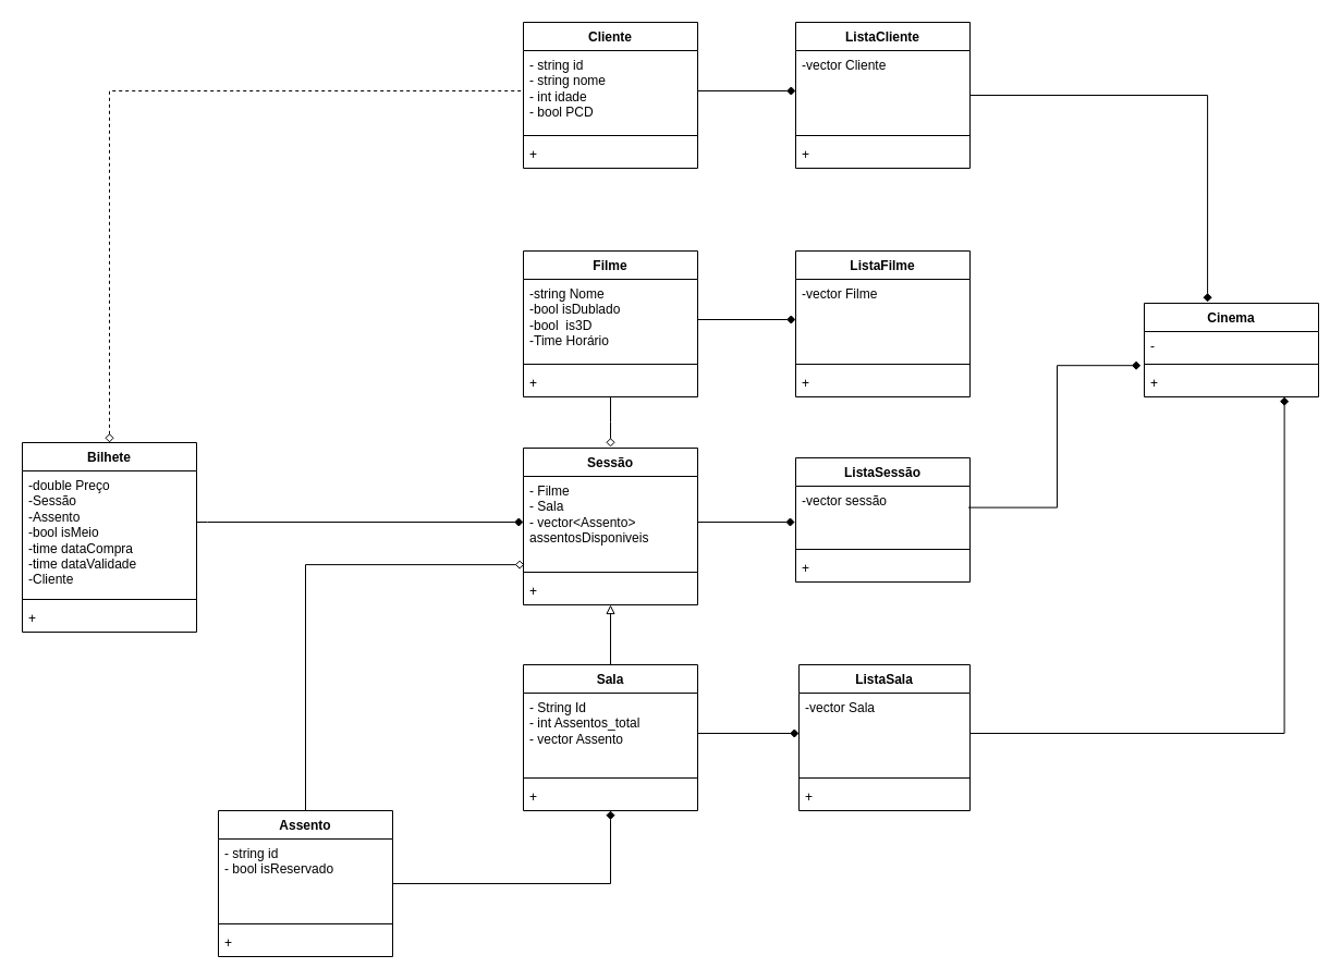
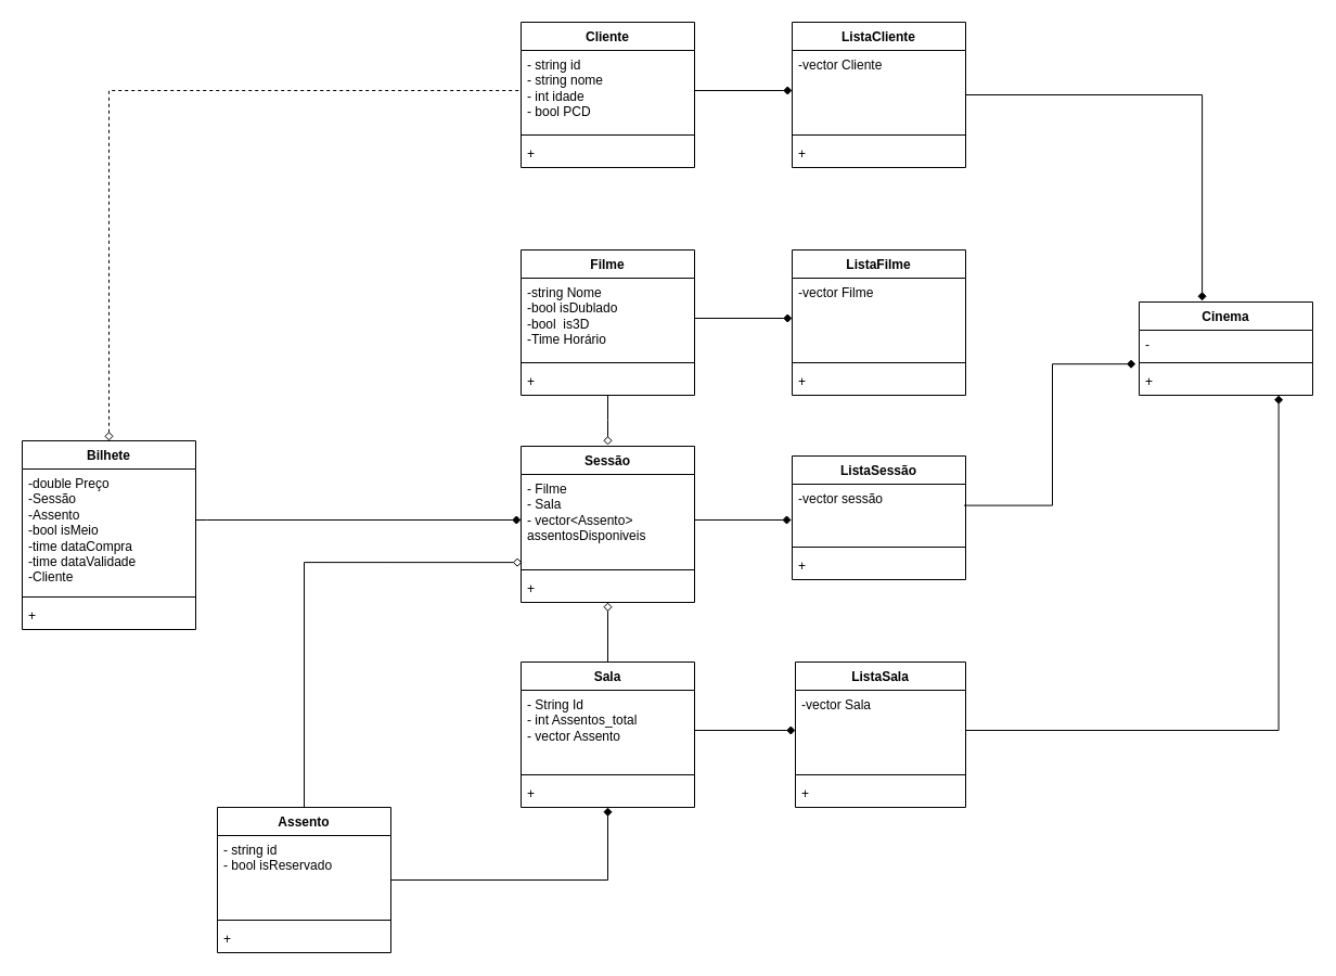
  <mxCell id="0" />
  <mxCell id="1" parent="0" />
  <mxCell id="2" value="Cinema" style="swimlane;fontStyle=1;align=center;verticalAlign=top;childLayout=stackLayout;horizontal=1;startSize=26;horizontalStack=0;resizeParent=1;resizeParentMax=0;resizeLast=0;collapsible=1;marginBottom=0;whiteSpace=wrap;html=1;" parent="1" vertex="1"><mxGeometry x="1050" y="278" width="160" height="86" as="geometry" /></mxCell>
  <mxCell id="3" value="-" style="text;strokeColor=none;fillColor=none;align=left;verticalAlign=top;spacingLeft=4;spacingRight=4;overflow=hidden;rotatable=0;points=[[0,0.5],[1,0.5]];portConstraint=eastwest;whiteSpace=wrap;html=1;" parent="2" vertex="1"><mxGeometry y="26" width="160" height="26" as="geometry" /></mxCell>
  <mxCell id="4" value="" style="line;strokeWidth=1;fillColor=none;align=left;verticalAlign=middle;spacingTop=-1;spacingLeft=3;spacingRight=3;rotatable=0;labelPosition=right;points=[];portConstraint=eastwest;strokeColor=inherit;" parent="2" vertex="1"><mxGeometry y="52" width="160" height="8" as="geometry" /></mxCell>
  <mxCell id="5" value="+" style="text;strokeColor=none;fillColor=none;align=left;verticalAlign=top;spacingLeft=4;spacingRight=4;overflow=hidden;rotatable=0;points=[[0,0.5],[1,0.5]];portConstraint=eastwest;whiteSpace=wrap;html=1;" parent="2" vertex="1"><mxGeometry y="60" width="160" height="26" as="geometry" /></mxCell>
  <mxCell id="6" style="edgeStyle=orthogonalEdgeStyle;rounded=0;orthogonalLoop=1;jettySize=auto;html=1;entryX=0;entryY=0.5;entryDx=0;entryDy=0;endArrow=none;endFill=0;startArrow=diamond;startFill=0;dashed=1;" parent="1" source="7" target="12" edge="1"><mxGeometry relative="1" as="geometry" /></mxCell>
  <mxCell id="7" value="Bilhete" style="swimlane;fontStyle=1;align=center;verticalAlign=top;childLayout=stackLayout;horizontal=1;startSize=26;horizontalStack=0;resizeParent=1;resizeParentMax=0;resizeLast=0;collapsible=1;marginBottom=0;whiteSpace=wrap;html=1;" parent="1" vertex="1"><mxGeometry x="20" y="406" width="160" height="174" as="geometry" /></mxCell>
  <mxCell id="8" value="-double Preço&lt;br&gt;&lt;div&gt;-Sessão&lt;/div&gt;&lt;div&gt;-Assento&lt;br&gt;&lt;/div&gt;&lt;div&gt;-bool isMeio&lt;/div&gt;&lt;div&gt;-time dataCompra&lt;/div&gt;&lt;div&gt;-time dataValidade&lt;br&gt;&lt;/div&gt;&lt;div&gt;-Cliente&lt;br&gt;&lt;/div&gt;" style="text;strokeColor=none;fillColor=none;align=left;verticalAlign=top;spacingLeft=4;spacingRight=4;overflow=hidden;rotatable=0;points=[[0,0.5],[1,0.5]];portConstraint=eastwest;whiteSpace=wrap;html=1;" parent="7" vertex="1"><mxGeometry y="26" width="160" height="114" as="geometry" /></mxCell>
  <mxCell id="9" value="" style="line;strokeWidth=1;fillColor=none;align=left;verticalAlign=middle;spacingTop=-1;spacingLeft=3;spacingRight=3;rotatable=0;labelPosition=right;points=[];portConstraint=eastwest;strokeColor=inherit;" parent="7" vertex="1"><mxGeometry y="140" width="160" height="8" as="geometry" /></mxCell>
  <mxCell id="10" value="+" style="text;strokeColor=none;fillColor=none;align=left;verticalAlign=top;spacingLeft=4;spacingRight=4;overflow=hidden;rotatable=0;points=[[0,0.5],[1,0.5]];portConstraint=eastwest;whiteSpace=wrap;html=1;" parent="7" vertex="1"><mxGeometry y="148" width="160" height="26" as="geometry" /></mxCell>
  <mxCell id="11" value="Cliente" style="swimlane;fontStyle=1;align=center;verticalAlign=top;childLayout=stackLayout;horizontal=1;startSize=26;horizontalStack=0;resizeParent=1;resizeParentMax=0;resizeLast=0;collapsible=1;marginBottom=0;whiteSpace=wrap;html=1;" parent="1" vertex="1"><mxGeometry x="480" y="20" width="160" height="134" as="geometry" /></mxCell>
  <mxCell id="12" value="&lt;div&gt;- string id&lt;/div&gt;&lt;div&gt;- string nome&lt;/div&gt;&lt;div&gt;- int idade&lt;/div&gt;&lt;div&gt;- bool PCD&lt;br&gt;&lt;/div&gt;" style="text;strokeColor=none;fillColor=none;align=left;verticalAlign=top;spacingLeft=4;spacingRight=4;overflow=hidden;rotatable=0;points=[[0,0.5],[1,0.5]];portConstraint=eastwest;whiteSpace=wrap;html=1;" parent="11" vertex="1"><mxGeometry y="26" width="160" height="74" as="geometry" /></mxCell>
  <mxCell id="13" value="" style="line;strokeWidth=1;fillColor=none;align=left;verticalAlign=middle;spacingTop=-1;spacingLeft=3;spacingRight=3;rotatable=0;labelPosition=right;points=[];portConstraint=eastwest;strokeColor=inherit;" parent="11" vertex="1"><mxGeometry y="100" width="160" height="8" as="geometry" /></mxCell>
  <mxCell id="14" value="+" style="text;strokeColor=none;fillColor=none;align=left;verticalAlign=top;spacingLeft=4;spacingRight=4;overflow=hidden;rotatable=0;points=[[0,0.5],[1,0.5]];portConstraint=eastwest;whiteSpace=wrap;html=1;" parent="11" vertex="1"><mxGeometry y="108" width="160" height="26" as="geometry" /></mxCell>
  <mxCell id="15" style="edgeStyle=orthogonalEdgeStyle;rounded=0;orthogonalLoop=1;jettySize=auto;html=1;endArrow=diamond;endFill=0;" parent="1" source="16" edge="1"><mxGeometry relative="1" as="geometry"><mxPoint x="560" y="410" as="targetPoint" /></mxGeometry></mxCell>
  <mxCell id="16" value="Filme" style="swimlane;fontStyle=1;align=center;verticalAlign=top;childLayout=stackLayout;horizontal=1;startSize=26;horizontalStack=0;resizeParent=1;resizeParentMax=0;resizeLast=0;collapsible=1;marginBottom=0;whiteSpace=wrap;html=1;" parent="1" vertex="1"><mxGeometry x="480" y="230" width="160" height="134" as="geometry" /></mxCell>
  <mxCell id="17" value="-string Nome&lt;br&gt;-bool isDublado&lt;br&gt;-bool&amp;nbsp; is3D&lt;br&gt;-Time Horário" style="text;strokeColor=none;fillColor=none;align=left;verticalAlign=top;spacingLeft=4;spacingRight=4;overflow=hidden;rotatable=0;points=[[0,0.5],[1,0.5]];portConstraint=eastwest;whiteSpace=wrap;html=1;" parent="16" vertex="1"><mxGeometry y="26" width="160" height="74" as="geometry" /></mxCell>
  <mxCell id="18" value="" style="line;strokeWidth=1;fillColor=none;align=left;verticalAlign=middle;spacingTop=-1;spacingLeft=3;spacingRight=3;rotatable=0;labelPosition=right;points=[];portConstraint=eastwest;strokeColor=inherit;" parent="16" vertex="1"><mxGeometry y="100" width="160" height="8" as="geometry" /></mxCell>
  <mxCell id="19" value="+" style="text;strokeColor=none;fillColor=none;align=left;verticalAlign=top;spacingLeft=4;spacingRight=4;overflow=hidden;rotatable=0;points=[[0,0.5],[1,0.5]];portConstraint=eastwest;whiteSpace=wrap;html=1;" parent="16" vertex="1"><mxGeometry y="108" width="160" height="26" as="geometry" /></mxCell>
  <mxCell id="20" value="Sessão" style="swimlane;fontStyle=1;align=center;verticalAlign=top;childLayout=stackLayout;horizontal=1;startSize=26;horizontalStack=0;resizeParent=1;resizeParentMax=0;resizeLast=0;collapsible=1;marginBottom=0;whiteSpace=wrap;html=1;" parent="1" vertex="1"><mxGeometry x="480" y="411" width="160" height="144" as="geometry" /></mxCell>
  <mxCell id="21" value="- Filme&lt;br&gt;- Sala&lt;br&gt;- vector&amp;lt;Assento&amp;gt; assentosDisponiveis" style="text;strokeColor=none;fillColor=none;align=left;verticalAlign=top;spacingLeft=4;spacingRight=4;overflow=hidden;rotatable=0;points=[[0,0.5],[1,0.5]];portConstraint=eastwest;whiteSpace=wrap;html=1;" parent="20" vertex="1"><mxGeometry y="26" width="160" height="84" as="geometry" /></mxCell>
  <mxCell id="22" value="" style="line;strokeWidth=1;fillColor=none;align=left;verticalAlign=middle;spacingTop=-1;spacingLeft=3;spacingRight=3;rotatable=0;labelPosition=right;points=[];portConstraint=eastwest;strokeColor=inherit;" parent="20" vertex="1"><mxGeometry y="110" width="160" height="8" as="geometry" /></mxCell>
  <mxCell id="23" value="+" style="text;strokeColor=none;fillColor=none;align=left;verticalAlign=top;spacingLeft=4;spacingRight=4;overflow=hidden;rotatable=0;points=[[0,0.5],[1,0.5]];portConstraint=eastwest;whiteSpace=wrap;html=1;" parent="20" vertex="1"><mxGeometry y="118" width="160" height="26" as="geometry" /></mxCell>
  <mxCell id="24" style="edgeStyle=orthogonalEdgeStyle;shape=connector;rounded=0;orthogonalLoop=1;jettySize=auto;html=1;entryX=0.5;entryY=1;entryDx=0;entryDy=0;labelBackgroundColor=default;strokeColor=default;fontFamily=Helvetica;fontSize=11;fontColor=default;endArrow=diamond;endFill=1;" parent="1" source="26" target="31" edge="1"><mxGeometry relative="1" as="geometry" /></mxCell>
  <mxCell id="25" style="edgeStyle=orthogonalEdgeStyle;rounded=0;orthogonalLoop=1;jettySize=auto;html=1;entryX=0.005;entryY=0.966;entryDx=0;entryDy=0;entryPerimeter=0;endArrow=diamond;endFill=0;" parent="1" source="26" target="21" edge="1"><mxGeometry relative="1" as="geometry" /></mxCell>
  <mxCell id="26" value="Assento" style="swimlane;fontStyle=1;align=center;verticalAlign=top;childLayout=stackLayout;horizontal=1;startSize=26;horizontalStack=0;resizeParent=1;resizeParentMax=0;resizeLast=0;collapsible=1;marginBottom=0;whiteSpace=wrap;html=1;" parent="1" vertex="1"><mxGeometry x="200" y="744" width="160" height="134" as="geometry" /></mxCell>
  <mxCell id="27" value="&lt;div&gt;- string id&lt;/div&gt;&lt;div&gt;- bool isReservado&lt;br&gt;&lt;/div&gt;" style="text;strokeColor=none;fillColor=none;align=left;verticalAlign=top;spacingLeft=4;spacingRight=4;overflow=hidden;rotatable=0;points=[[0,0.5],[1,0.5]];portConstraint=eastwest;whiteSpace=wrap;html=1;" parent="26" vertex="1"><mxGeometry y="26" width="160" height="74" as="geometry" /></mxCell>
  <mxCell id="28" value="" style="line;strokeWidth=1;fillColor=none;align=left;verticalAlign=middle;spacingTop=-1;spacingLeft=3;spacingRight=3;rotatable=0;labelPosition=right;points=[];portConstraint=eastwest;strokeColor=inherit;" parent="26" vertex="1"><mxGeometry y="100" width="160" height="8" as="geometry" /></mxCell>
  <mxCell id="29" value="+" style="text;strokeColor=none;fillColor=none;align=left;verticalAlign=top;spacingLeft=4;spacingRight=4;overflow=hidden;rotatable=0;points=[[0,0.5],[1,0.5]];portConstraint=eastwest;whiteSpace=wrap;html=1;" parent="26" vertex="1"><mxGeometry y="108" width="160" height="26" as="geometry" /></mxCell>
- <mxCell id="30" style="edgeStyle=orthogonalEdgeStyle;rounded=0;orthogonalLoop=1;jettySize=auto;html=1;entryX=0.5;entryY=1;entryDx=0;entryDy=0;endArrow=block;endFill=0;" parent="1" source="31" target="20" edge="1"><mxGeometry relative="1" as="geometry" /></mxCell>
+ <mxCell id="30" style="edgeStyle=orthogonalEdgeStyle;rounded=0;orthogonalLoop=1;jettySize=auto;html=1;entryX=0.5;entryY=1;entryDx=0;entryDy=0;endArrow=diamond;endFill=0;" parent="1" source="31" target="20" edge="1"><mxGeometry relative="1" as="geometry" /></mxCell>
  <mxCell id="31" value="Sala" style="swimlane;fontStyle=1;align=center;verticalAlign=top;childLayout=stackLayout;horizontal=1;startSize=26;horizontalStack=0;resizeParent=1;resizeParentMax=0;resizeLast=0;collapsible=1;marginBottom=0;whiteSpace=wrap;html=1;" parent="1" vertex="1"><mxGeometry x="480" y="610" width="160" height="134" as="geometry" /></mxCell>
  <mxCell id="32" value="&lt;div&gt;- String Id&lt;/div&gt;&lt;div&gt;- int Assentos_total&lt;/div&gt;&lt;div&gt;- vector Assento&lt;br&gt;&lt;/div&gt;" style="text;strokeColor=none;fillColor=none;align=left;verticalAlign=top;spacingLeft=4;spacingRight=4;overflow=hidden;rotatable=0;points=[[0,0.5],[1,0.5]];portConstraint=eastwest;whiteSpace=wrap;html=1;" parent="31" vertex="1"><mxGeometry y="26" width="160" height="74" as="geometry" /></mxCell>
  <mxCell id="33" value="" style="line;strokeWidth=1;fillColor=none;align=left;verticalAlign=middle;spacingTop=-1;spacingLeft=3;spacingRight=3;rotatable=0;labelPosition=right;points=[];portConstraint=eastwest;strokeColor=inherit;" parent="31" vertex="1"><mxGeometry y="100" width="160" height="8" as="geometry" /></mxCell>
  <mxCell id="34" value="+" style="text;strokeColor=none;fillColor=none;align=left;verticalAlign=top;spacingLeft=4;spacingRight=4;overflow=hidden;rotatable=0;points=[[0,0.5],[1,0.5]];portConstraint=eastwest;whiteSpace=wrap;html=1;" parent="31" vertex="1"><mxGeometry y="108" width="160" height="26" as="geometry" /></mxCell>
  <mxCell id="35" style="edgeStyle=orthogonalEdgeStyle;shape=connector;rounded=0;orthogonalLoop=1;jettySize=auto;html=1;entryX=0.363;entryY=-0.012;entryDx=0;entryDy=0;entryPerimeter=0;labelBackgroundColor=default;strokeColor=default;fontFamily=Helvetica;fontSize=11;fontColor=default;endArrow=diamond;endFill=1;" parent="1" source="36" target="2" edge="1"><mxGeometry relative="1" as="geometry" /></mxCell>
  <mxCell id="36" value="ListaCliente" style="swimlane;fontStyle=1;align=center;verticalAlign=top;childLayout=stackLayout;horizontal=1;startSize=26;horizontalStack=0;resizeParent=1;resizeParentMax=0;resizeLast=0;collapsible=1;marginBottom=0;whiteSpace=wrap;html=1;" parent="1" vertex="1"><mxGeometry x="730" y="20" width="160" height="134" as="geometry" /></mxCell>
  <mxCell id="37" value="-vector Cliente" style="text;strokeColor=none;fillColor=none;align=left;verticalAlign=top;spacingLeft=4;spacingRight=4;overflow=hidden;rotatable=0;points=[[0,0.5],[1,0.5]];portConstraint=eastwest;whiteSpace=wrap;html=1;" parent="36" vertex="1"><mxGeometry y="26" width="160" height="74" as="geometry" /></mxCell>
  <mxCell id="38" value="" style="line;strokeWidth=1;fillColor=none;align=left;verticalAlign=middle;spacingTop=-1;spacingLeft=3;spacingRight=3;rotatable=0;labelPosition=right;points=[];portConstraint=eastwest;strokeColor=inherit;" parent="36" vertex="1"><mxGeometry y="100" width="160" height="8" as="geometry" /></mxCell>
  <mxCell id="39" value="+" style="text;strokeColor=none;fillColor=none;align=left;verticalAlign=top;spacingLeft=4;spacingRight=4;overflow=hidden;rotatable=0;points=[[0,0.5],[1,0.5]];portConstraint=eastwest;whiteSpace=wrap;html=1;" parent="36" vertex="1"><mxGeometry y="108" width="160" height="26" as="geometry" /></mxCell>
  <mxCell id="40" value="ListaFilme" style="swimlane;fontStyle=1;align=center;verticalAlign=top;childLayout=stackLayout;horizontal=1;startSize=26;horizontalStack=0;resizeParent=1;resizeParentMax=0;resizeLast=0;collapsible=1;marginBottom=0;whiteSpace=wrap;html=1;" parent="1" vertex="1"><mxGeometry x="730" y="230" width="160" height="134" as="geometry" /></mxCell>
  <mxCell id="41" value="-vector Filme" style="text;strokeColor=none;fillColor=none;align=left;verticalAlign=top;spacingLeft=4;spacingRight=4;overflow=hidden;rotatable=0;points=[[0,0.5],[1,0.5]];portConstraint=eastwest;whiteSpace=wrap;html=1;" parent="40" vertex="1"><mxGeometry y="26" width="160" height="74" as="geometry" /></mxCell>
  <mxCell id="42" value="" style="line;strokeWidth=1;fillColor=none;align=left;verticalAlign=middle;spacingTop=-1;spacingLeft=3;spacingRight=3;rotatable=0;labelPosition=right;points=[];portConstraint=eastwest;strokeColor=inherit;" parent="40" vertex="1"><mxGeometry y="100" width="160" height="8" as="geometry" /></mxCell>
  <mxCell id="43" value="+" style="text;strokeColor=none;fillColor=none;align=left;verticalAlign=top;spacingLeft=4;spacingRight=4;overflow=hidden;rotatable=0;points=[[0,0.5],[1,0.5]];portConstraint=eastwest;whiteSpace=wrap;html=1;" parent="40" vertex="1"><mxGeometry y="108" width="160" height="26" as="geometry" /></mxCell>
  <mxCell id="44" style="edgeStyle=orthogonalEdgeStyle;shape=connector;rounded=0;orthogonalLoop=1;jettySize=auto;html=1;labelBackgroundColor=default;strokeColor=default;fontFamily=Helvetica;fontSize=11;fontColor=default;endArrow=diamond;endFill=1;" parent="1" source="17" target="41" edge="1"><mxGeometry relative="1" as="geometry" /></mxCell>
  <mxCell id="45" value="ListaSala" style="swimlane;fontStyle=1;align=center;verticalAlign=top;childLayout=stackLayout;horizontal=1;startSize=26;horizontalStack=0;resizeParent=1;resizeParentMax=0;resizeLast=0;collapsible=1;marginBottom=0;whiteSpace=wrap;html=1;" parent="1" vertex="1"><mxGeometry x="733" y="610" width="157" height="134" as="geometry" /></mxCell>
  <mxCell id="46" value="-vector Sala" style="text;strokeColor=none;fillColor=none;align=left;verticalAlign=top;spacingLeft=4;spacingRight=4;overflow=hidden;rotatable=0;points=[[0,0.5],[1,0.5]];portConstraint=eastwest;whiteSpace=wrap;html=1;" parent="45" vertex="1"><mxGeometry y="26" width="157" height="74" as="geometry" /></mxCell>
  <mxCell id="47" value="" style="line;strokeWidth=1;fillColor=none;align=left;verticalAlign=middle;spacingTop=-1;spacingLeft=3;spacingRight=3;rotatable=0;labelPosition=right;points=[];portConstraint=eastwest;strokeColor=inherit;" parent="45" vertex="1"><mxGeometry y="100" width="157" height="8" as="geometry" /></mxCell>
  <mxCell id="48" value="+" style="text;strokeColor=none;fillColor=none;align=left;verticalAlign=top;spacingLeft=4;spacingRight=4;overflow=hidden;rotatable=0;points=[[0,0.5],[1,0.5]];portConstraint=eastwest;whiteSpace=wrap;html=1;" parent="45" vertex="1"><mxGeometry y="108" width="157" height="26" as="geometry" /></mxCell>
  <mxCell id="49" style="edgeStyle=orthogonalEdgeStyle;shape=connector;rounded=0;orthogonalLoop=1;jettySize=auto;html=1;labelBackgroundColor=default;strokeColor=default;fontFamily=Helvetica;fontSize=11;fontColor=default;endArrow=diamond;endFill=1;" parent="1" source="32" target="46" edge="1"><mxGeometry relative="1" as="geometry" /></mxCell>
  <mxCell id="50" style="edgeStyle=orthogonalEdgeStyle;shape=connector;rounded=0;orthogonalLoop=1;jettySize=auto;html=1;entryX=0;entryY=0.5;entryDx=0;entryDy=0;labelBackgroundColor=default;strokeColor=default;fontFamily=Helvetica;fontSize=11;fontColor=default;endArrow=diamond;endFill=1;" parent="1" source="12" target="37" edge="1"><mxGeometry relative="1" as="geometry" /></mxCell>
  <mxCell id="51" style="edgeStyle=orthogonalEdgeStyle;rounded=0;orthogonalLoop=1;jettySize=auto;html=1;entryX=-0.02;entryY=-0.108;entryDx=0;entryDy=0;entryPerimeter=0;exitX=0.991;exitY=0.363;exitDx=0;exitDy=0;exitPerimeter=0;endArrow=diamond;endFill=1;" parent="1" source="53" target="5" edge="1"><mxGeometry relative="1" as="geometry"><mxPoint x="1180" y="380" as="targetPoint" /></mxGeometry></mxCell>
  <mxCell id="52" value="ListaSessão" style="swimlane;fontStyle=1;align=center;verticalAlign=top;childLayout=stackLayout;horizontal=1;startSize=26;horizontalStack=0;resizeParent=1;resizeParentMax=0;resizeLast=0;collapsible=1;marginBottom=0;whiteSpace=wrap;html=1;" parent="1" vertex="1"><mxGeometry x="730" y="420" width="160" height="114" as="geometry" /></mxCell>
  <mxCell id="53" value="-vector sessão" style="text;strokeColor=none;fillColor=none;align=left;verticalAlign=top;spacingLeft=4;spacingRight=4;overflow=hidden;rotatable=0;points=[[0,0.5],[1,0.5]];portConstraint=eastwest;whiteSpace=wrap;html=1;" parent="52" vertex="1"><mxGeometry y="26" width="160" height="54" as="geometry" /></mxCell>
  <mxCell id="54" value="" style="line;strokeWidth=1;fillColor=none;align=left;verticalAlign=middle;spacingTop=-1;spacingLeft=3;spacingRight=3;rotatable=0;labelPosition=right;points=[];portConstraint=eastwest;strokeColor=inherit;" parent="52" vertex="1"><mxGeometry y="80" width="160" height="8" as="geometry" /></mxCell>
  <mxCell id="55" value="+" style="text;strokeColor=none;fillColor=none;align=left;verticalAlign=top;spacingLeft=4;spacingRight=4;overflow=hidden;rotatable=0;points=[[0,0.5],[1,0.5]];portConstraint=eastwest;whiteSpace=wrap;html=1;" parent="52" vertex="1"><mxGeometry y="88" width="160" height="26" as="geometry" /></mxCell>
  <mxCell id="56" style="edgeStyle=orthogonalEdgeStyle;rounded=0;orthogonalLoop=1;jettySize=auto;html=1;entryX=0;entryY=0.5;entryDx=0;entryDy=0;endArrow=diamond;endFill=1;" parent="1" source="8" target="21" edge="1"><mxGeometry relative="1" as="geometry"><Array as="points"><mxPoint x="190" y="479" /><mxPoint x="190" y="479" /></Array></mxGeometry></mxCell>
  <mxCell id="57" style="edgeStyle=orthogonalEdgeStyle;rounded=0;orthogonalLoop=1;jettySize=auto;html=1;entryX=0.804;entryY=1;entryDx=0;entryDy=0;endArrow=diamond;endFill=1;entryPerimeter=0;" parent="1" source="46" target="5" edge="1"><mxGeometry relative="1" as="geometry" /></mxCell>
  <mxCell id="58" style="edgeStyle=orthogonalEdgeStyle;rounded=0;orthogonalLoop=1;jettySize=auto;html=1;entryX=-0.005;entryY=0.611;entryDx=0;entryDy=0;entryPerimeter=0;endArrow=diamond;endFill=1;" parent="1" source="21" target="53" edge="1"><mxGeometry relative="1" as="geometry" /></mxCell>
